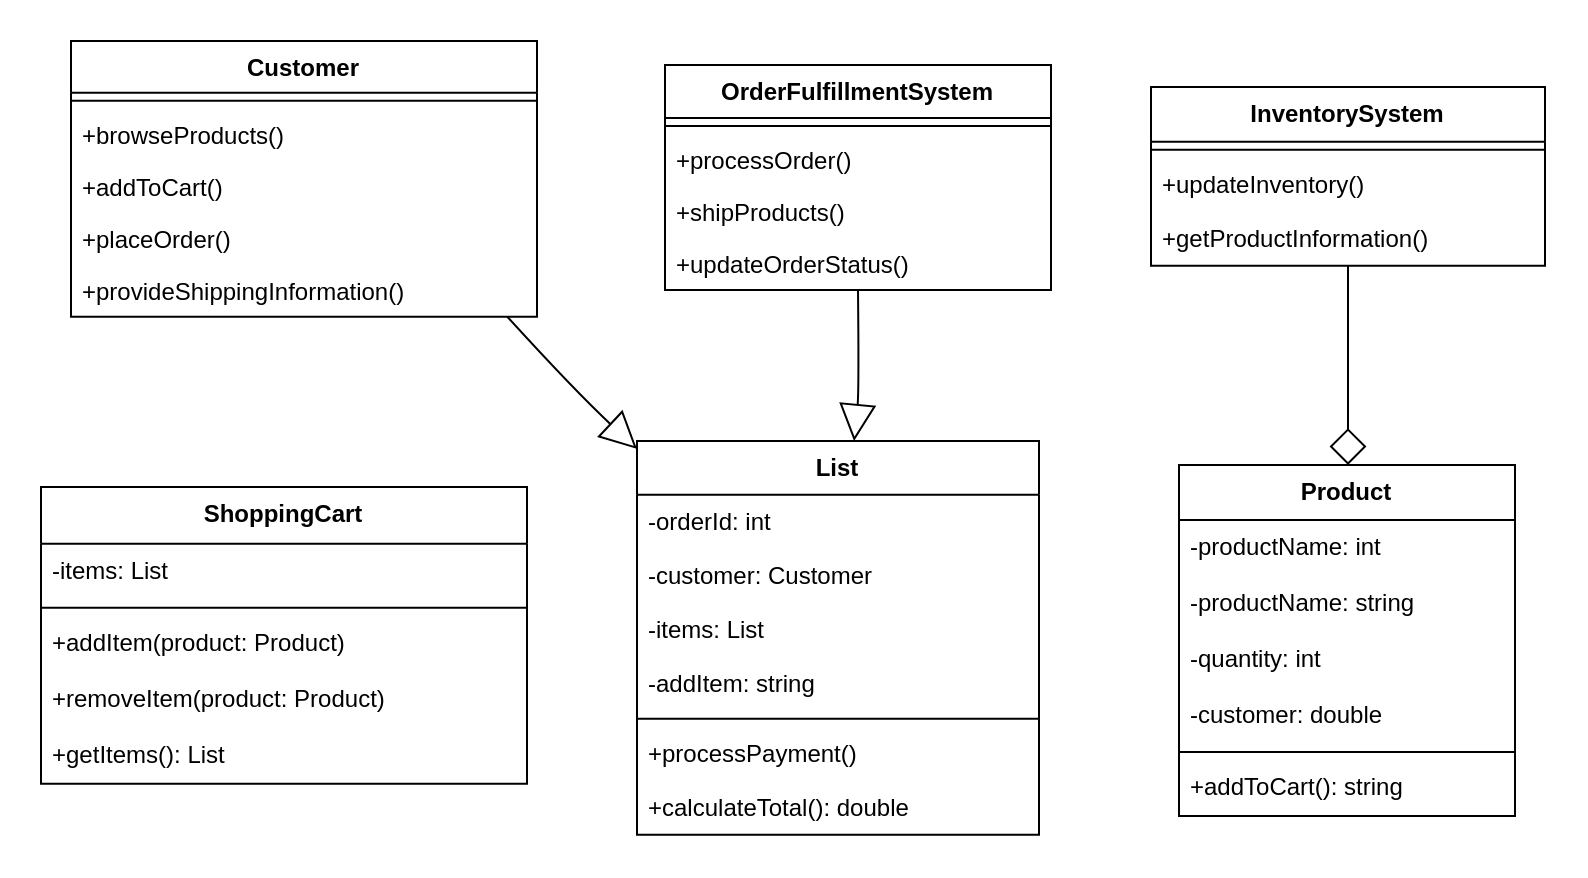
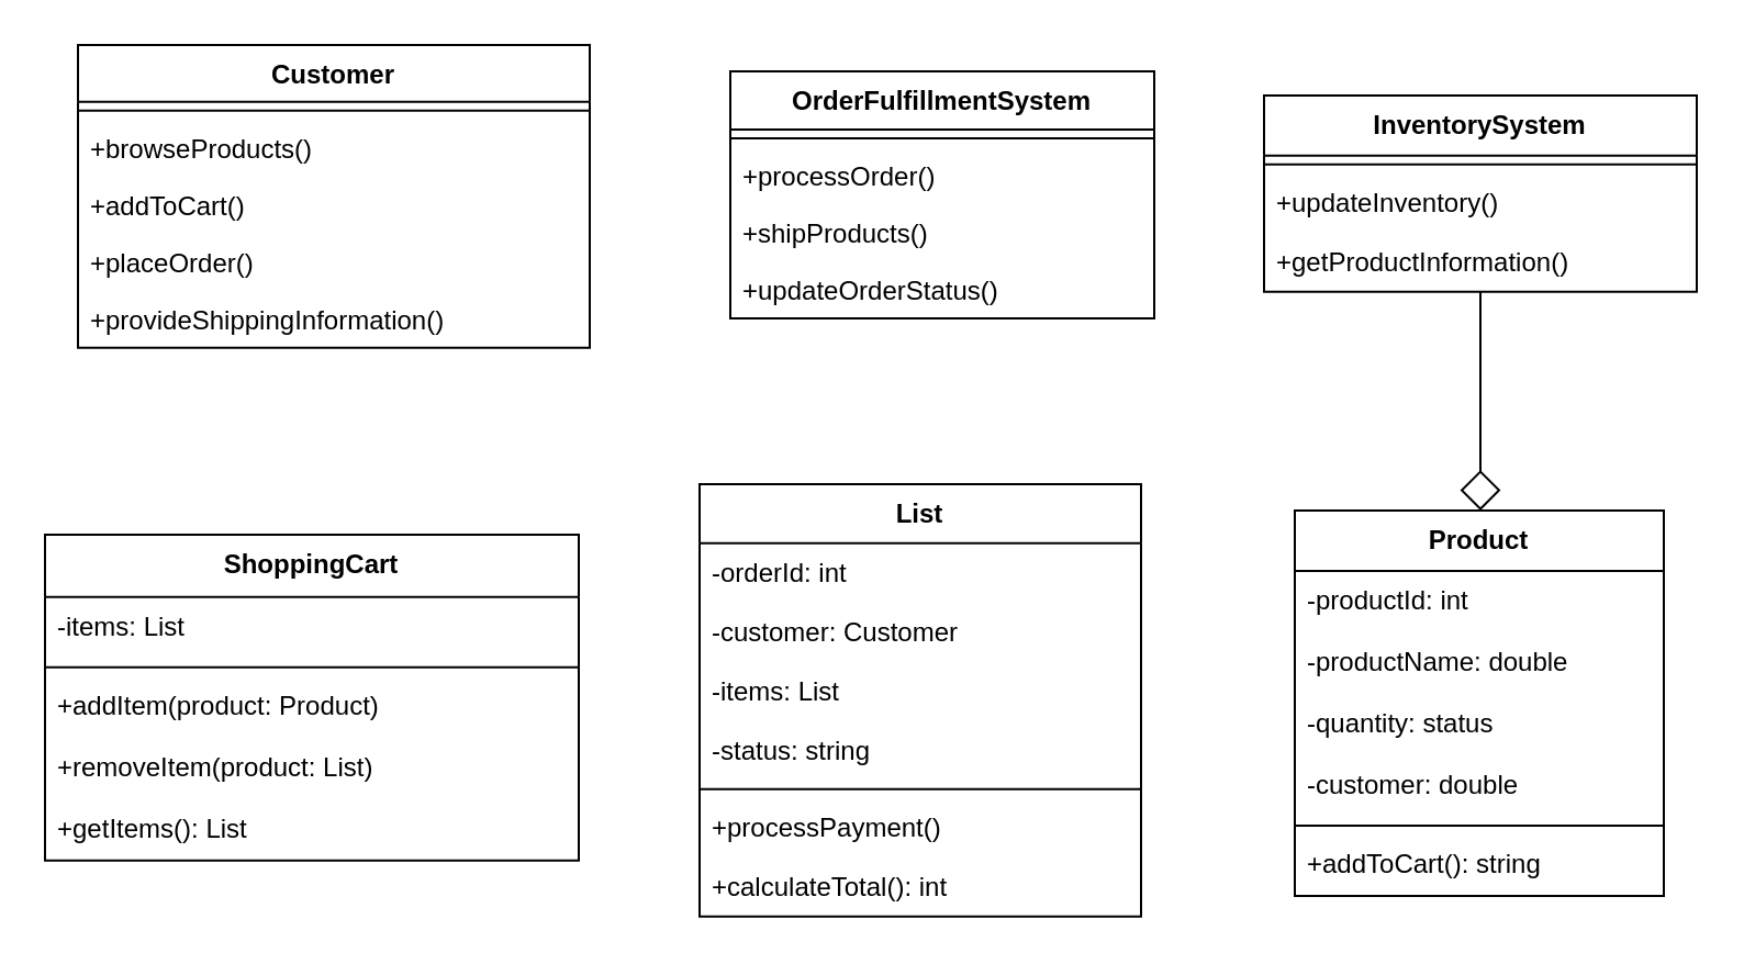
  <mxCell id="0" />
  <mxCell id="1" parent="0" />
  <mxCell id="2" value="Customer" style="swimlane;fontStyle=1;align=center;verticalAlign=top;childLayout=stackLayout;horizontal=1;startSize=25.818;horizontalStack=0;resizeParent=1;resizeParentMax=0;resizeLast=0;collapsible=0;marginBottom=0;" vertex="1" parent="1"><mxGeometry x="35" y="20" width="233" height="137.818" as="geometry" /></mxCell>
  <mxCell id="3" style="line;strokeWidth=1;fillColor=none;align=left;verticalAlign=middle;spacingTop=-1;spacingLeft=3;spacingRight=3;rotatable=0;labelPosition=right;points=[];portConstraint=eastwest;strokeColor=inherit;" vertex="1" parent="2"><mxGeometry y="25.818" width="233" height="8" as="geometry" /></mxCell>
  <mxCell id="4" value="+browseProducts()" style="text;strokeColor=none;fillColor=none;align=left;verticalAlign=top;spacingLeft=4;spacingRight=4;overflow=hidden;rotatable=0;points=[[0,0.5],[1,0.5]];portConstraint=eastwest;" vertex="1" parent="2"><mxGeometry y="33.818" width="233" height="26" as="geometry" /></mxCell>
  <mxCell id="5" value="+addToCart()" style="text;strokeColor=none;fillColor=none;align=left;verticalAlign=top;spacingLeft=4;spacingRight=4;overflow=hidden;rotatable=0;points=[[0,0.5],[1,0.5]];portConstraint=eastwest;" vertex="1" parent="2"><mxGeometry y="59.818" width="233" height="26" as="geometry" /></mxCell>
  <mxCell id="6" value="+placeOrder()" style="text;strokeColor=none;fillColor=none;align=left;verticalAlign=top;spacingLeft=4;spacingRight=4;overflow=hidden;rotatable=0;points=[[0,0.5],[1,0.5]];portConstraint=eastwest;" vertex="1" parent="2"><mxGeometry y="85.818" width="233" height="26" as="geometry" /></mxCell>
  <mxCell id="7" value="+provideShippingInformation()" style="text;strokeColor=none;fillColor=none;align=left;verticalAlign=top;spacingLeft=4;spacingRight=4;overflow=hidden;rotatable=0;points=[[0,0.5],[1,0.5]];portConstraint=eastwest;" vertex="1" parent="2"><mxGeometry y="111.818" width="233" height="26" as="geometry" /></mxCell>
  <mxCell id="8" value="InventorySystem" style="swimlane;fontStyle=1;align=center;verticalAlign=top;childLayout=stackLayout;horizontal=1;startSize=27.429;horizontalStack=0;resizeParent=1;resizeParentMax=0;resizeLast=0;collapsible=0;marginBottom=0;" vertex="1" parent="1"><mxGeometry x="575" y="43" width="197" height="89.429" as="geometry" /></mxCell>
  <mxCell id="9" style="line;strokeWidth=1;fillColor=none;align=left;verticalAlign=middle;spacingTop=-1;spacingLeft=3;spacingRight=3;rotatable=0;labelPosition=right;points=[];portConstraint=eastwest;strokeColor=inherit;" vertex="1" parent="8"><mxGeometry y="27.429" width="197" height="8" as="geometry" /></mxCell>
  <mxCell id="10" value="+updateInventory()" style="text;strokeColor=none;fillColor=none;align=left;verticalAlign=top;spacingLeft=4;spacingRight=4;overflow=hidden;rotatable=0;points=[[0,0.5],[1,0.5]];portConstraint=eastwest;" vertex="1" parent="8"><mxGeometry y="35.429" width="197" height="27" as="geometry" /></mxCell>
  <mxCell id="11" value="+getProductInformation()" style="text;strokeColor=none;fillColor=none;align=left;verticalAlign=top;spacingLeft=4;spacingRight=4;overflow=hidden;rotatable=0;points=[[0,0.5],[1,0.5]];portConstraint=eastwest;" vertex="1" parent="8"><mxGeometry y="62.429" width="197" height="27" as="geometry" /></mxCell>
  <mxCell id="12" value="OrderFulfillmentSystem" style="swimlane;fontStyle=1;align=center;verticalAlign=top;childLayout=stackLayout;horizontal=1;startSize=26.444;horizontalStack=0;resizeParent=1;resizeParentMax=0;resizeLast=0;collapsible=0;marginBottom=0;" vertex="1" parent="1"><mxGeometry x="332" y="32" width="193" height="112.444" as="geometry" /></mxCell>
  <mxCell id="13" style="line;strokeWidth=1;fillColor=none;align=left;verticalAlign=middle;spacingTop=-1;spacingLeft=3;spacingRight=3;rotatable=0;labelPosition=right;points=[];portConstraint=eastwest;strokeColor=inherit;" vertex="1" parent="12"><mxGeometry y="26.444" width="193" height="8" as="geometry" /></mxCell>
  <mxCell id="14" value="+processOrder()" style="text;strokeColor=none;fillColor=none;align=left;verticalAlign=top;spacingLeft=4;spacingRight=4;overflow=hidden;rotatable=0;points=[[0,0.5],[1,0.5]];portConstraint=eastwest;" vertex="1" parent="12"><mxGeometry y="34.444" width="193" height="26" as="geometry" /></mxCell>
  <mxCell id="15" value="+shipProducts()" style="text;strokeColor=none;fillColor=none;align=left;verticalAlign=top;spacingLeft=4;spacingRight=4;overflow=hidden;rotatable=0;points=[[0,0.5],[1,0.5]];portConstraint=eastwest;" vertex="1" parent="12"><mxGeometry y="60.444" width="193" height="26" as="geometry" /></mxCell>
  <mxCell id="16" value="+updateOrderStatus()" style="text;strokeColor=none;fillColor=none;align=left;verticalAlign=top;spacingLeft=4;spacingRight=4;overflow=hidden;rotatable=0;points=[[0,0.5],[1,0.5]];portConstraint=eastwest;" vertex="1" parent="12"><mxGeometry y="86.444" width="193" height="26" as="geometry" /></mxCell>
  <mxCell id="17" value="ShoppingCart" style="swimlane;fontStyle=1;align=center;verticalAlign=top;childLayout=stackLayout;horizontal=1;startSize=28.4;horizontalStack=0;resizeParent=1;resizeParentMax=0;resizeLast=0;collapsible=0;marginBottom=0;" vertex="1" parent="1"><mxGeometry x="20" y="243" width="243" height="148.4" as="geometry" /></mxCell>
  <mxCell id="18" value="-items: List" style="text;strokeColor=none;fillColor=none;align=left;verticalAlign=top;spacingLeft=4;spacingRight=4;overflow=hidden;rotatable=0;points=[[0,0.5],[1,0.5]];portConstraint=eastwest;" vertex="1" parent="17"><mxGeometry y="28.4" width="243" height="28" as="geometry" /></mxCell>
  <mxCell id="19" style="line;strokeWidth=1;fillColor=none;align=left;verticalAlign=middle;spacingTop=-1;spacingLeft=3;spacingRight=3;rotatable=0;labelPosition=right;points=[];portConstraint=eastwest;strokeColor=inherit;" vertex="1" parent="17"><mxGeometry y="56.4" width="243" height="8" as="geometry" /></mxCell>
  <mxCell id="20" value="+addItem(product: Product)" style="text;strokeColor=none;fillColor=none;align=left;verticalAlign=top;spacingLeft=4;spacingRight=4;overflow=hidden;rotatable=0;points=[[0,0.5],[1,0.5]];portConstraint=eastwest;" vertex="1" parent="17"><mxGeometry y="64.4" width="243" height="28" as="geometry" /></mxCell>
- <mxCell id="21" value="+removeItem(product: Product)" style="text;strokeColor=none;fillColor=none;align=left;verticalAlign=top;spacingLeft=4;spacingRight=4;overflow=hidden;rotatable=0;points=[[0,0.5],[1,0.5]];portConstraint=eastwest;" vertex="1" parent="17"><mxGeometry y="92.4" width="243" height="28" as="geometry" /></mxCell>
+ <mxCell id="21" value="+removeItem(product: List)" style="text;strokeColor=none;fillColor=none;align=left;verticalAlign=top;spacingLeft=4;spacingRight=4;overflow=hidden;rotatable=0;points=[[0,0.5],[1,0.5]];portConstraint=eastwest;" vertex="1" parent="17"><mxGeometry y="92.4" width="243" height="28" as="geometry" /></mxCell>
  <mxCell id="22" value="+getItems(): List" style="text;strokeColor=none;fillColor=none;align=left;verticalAlign=top;spacingLeft=4;spacingRight=4;overflow=hidden;rotatable=0;points=[[0,0.5],[1,0.5]];portConstraint=eastwest;" vertex="1" parent="17"><mxGeometry y="120.4" width="243" height="28" as="geometry" /></mxCell>
  <mxCell id="23" value="Product" style="swimlane;fontStyle=1;align=center;verticalAlign=top;childLayout=stackLayout;horizontal=1;startSize=27.5;horizontalStack=0;resizeParent=1;resizeParentMax=0;resizeLast=0;collapsible=0;marginBottom=0;" vertex="1" parent="1"><mxGeometry x="589" y="232" width="168" height="175.5" as="geometry" /></mxCell>
- <mxCell id="24" value="-productName: int" style="text;strokeColor=none;fillColor=none;align=left;verticalAlign=top;spacingLeft=4;spacingRight=4;overflow=hidden;rotatable=0;points=[[0,0.5],[1,0.5]];portConstraint=eastwest;" vertex="1" parent="23"><mxGeometry y="27.5" width="168" height="28" as="geometry" /></mxCell>
- <mxCell id="25" value="-productName: string" style="text;strokeColor=none;fillColor=none;align=left;verticalAlign=top;spacingLeft=4;spacingRight=4;overflow=hidden;rotatable=0;points=[[0,0.5],[1,0.5]];portConstraint=eastwest;" vertex="1" parent="23"><mxGeometry y="55.5" width="168" height="28" as="geometry" /></mxCell>
- <mxCell id="26" value="-quantity: int" style="text;strokeColor=none;fillColor=none;align=left;verticalAlign=top;spacingLeft=4;spacingRight=4;overflow=hidden;rotatable=0;points=[[0,0.5],[1,0.5]];portConstraint=eastwest;" vertex="1" parent="23"><mxGeometry y="83.5" width="168" height="28" as="geometry" /></mxCell>
+ <mxCell id="24" value="-productId: int" style="text;strokeColor=none;fillColor=none;align=left;verticalAlign=top;spacingLeft=4;spacingRight=4;overflow=hidden;rotatable=0;points=[[0,0.5],[1,0.5]];portConstraint=eastwest;" vertex="1" parent="23"><mxGeometry y="27.5" width="168" height="28" as="geometry" /></mxCell>
+ <mxCell id="25" value="-productName: double" style="text;strokeColor=none;fillColor=none;align=left;verticalAlign=top;spacingLeft=4;spacingRight=4;overflow=hidden;rotatable=0;points=[[0,0.5],[1,0.5]];portConstraint=eastwest;" vertex="1" parent="23"><mxGeometry y="55.5" width="168" height="28" as="geometry" /></mxCell>
+ <mxCell id="26" value="-quantity: status" style="text;strokeColor=none;fillColor=none;align=left;verticalAlign=top;spacingLeft=4;spacingRight=4;overflow=hidden;rotatable=0;points=[[0,0.5],[1,0.5]];portConstraint=eastwest;" vertex="1" parent="23"><mxGeometry y="83.5" width="168" height="28" as="geometry" /></mxCell>
  <mxCell id="27" value="-customer: double" style="text;strokeColor=none;fillColor=none;align=left;verticalAlign=top;spacingLeft=4;spacingRight=4;overflow=hidden;rotatable=0;points=[[0,0.5],[1,0.5]];portConstraint=eastwest;" vertex="1" parent="23"><mxGeometry y="111.5" width="168" height="28" as="geometry" /></mxCell>
  <mxCell id="28" style="line;strokeWidth=1;fillColor=none;align=left;verticalAlign=middle;spacingTop=-1;spacingLeft=3;spacingRight=3;rotatable=0;labelPosition=right;points=[];portConstraint=eastwest;strokeColor=inherit;" vertex="1" parent="23"><mxGeometry y="139.5" width="168" height="8" as="geometry" /></mxCell>
  <mxCell id="29" value="+addToCart(): string" style="text;strokeColor=none;fillColor=none;align=left;verticalAlign=top;spacingLeft=4;spacingRight=4;overflow=hidden;rotatable=0;points=[[0,0.5],[1,0.5]];portConstraint=eastwest;" vertex="1" parent="23"><mxGeometry y="147.5" width="168" height="28" as="geometry" /></mxCell>
  <mxCell id="30" value="List" style="swimlane;fontStyle=1;align=center;verticalAlign=top;childLayout=stackLayout;horizontal=1;startSize=26.857;horizontalStack=0;resizeParent=1;resizeParentMax=0;resizeLast=0;collapsible=0;marginBottom=0;" vertex="1" parent="1"><mxGeometry x="318" y="220" width="201" height="196.857" as="geometry" /></mxCell>
  <mxCell id="31" value="-orderId: int" style="text;strokeColor=none;fillColor=none;align=left;verticalAlign=top;spacingLeft=4;spacingRight=4;overflow=hidden;rotatable=0;points=[[0,0.5],[1,0.5]];portConstraint=eastwest;" vertex="1" parent="30"><mxGeometry y="26.857" width="201" height="27" as="geometry" /></mxCell>
  <mxCell id="32" value="-customer: Customer" style="text;strokeColor=none;fillColor=none;align=left;verticalAlign=top;spacingLeft=4;spacingRight=4;overflow=hidden;rotatable=0;points=[[0,0.5],[1,0.5]];portConstraint=eastwest;" vertex="1" parent="30"><mxGeometry y="53.857" width="201" height="27" as="geometry" /></mxCell>
  <mxCell id="33" value="-items: List" style="text;strokeColor=none;fillColor=none;align=left;verticalAlign=top;spacingLeft=4;spacingRight=4;overflow=hidden;rotatable=0;points=[[0,0.5],[1,0.5]];portConstraint=eastwest;" vertex="1" parent="30"><mxGeometry y="80.857" width="201" height="27" as="geometry" /></mxCell>
- <mxCell id="34" value="-addItem: string" style="text;strokeColor=none;fillColor=none;align=left;verticalAlign=top;spacingLeft=4;spacingRight=4;overflow=hidden;rotatable=0;points=[[0,0.5],[1,0.5]];portConstraint=eastwest;" vertex="1" parent="30"><mxGeometry y="107.857" width="201" height="27" as="geometry" /></mxCell>
+ <mxCell id="34" value="-status: string" style="text;strokeColor=none;fillColor=none;align=left;verticalAlign=top;spacingLeft=4;spacingRight=4;overflow=hidden;rotatable=0;points=[[0,0.5],[1,0.5]];portConstraint=eastwest;" vertex="1" parent="30"><mxGeometry y="107.857" width="201" height="27" as="geometry" /></mxCell>
  <mxCell id="35" style="line;strokeWidth=1;fillColor=none;align=left;verticalAlign=middle;spacingTop=-1;spacingLeft=3;spacingRight=3;rotatable=0;labelPosition=right;points=[];portConstraint=eastwest;strokeColor=inherit;" vertex="1" parent="30"><mxGeometry y="134.857" width="201" height="8" as="geometry" /></mxCell>
  <mxCell id="36" value="+processPayment()" style="text;strokeColor=none;fillColor=none;align=left;verticalAlign=top;spacingLeft=4;spacingRight=4;overflow=hidden;rotatable=0;points=[[0,0.5],[1,0.5]];portConstraint=eastwest;" vertex="1" parent="30"><mxGeometry y="142.857" width="201" height="27" as="geometry" /></mxCell>
- <mxCell id="37" value="+calculateTotal(): double" style="text;strokeColor=none;fillColor=none;align=left;verticalAlign=top;spacingLeft=4;spacingRight=4;overflow=hidden;rotatable=0;points=[[0,0.5],[1,0.5]];portConstraint=eastwest;" vertex="1" parent="30"><mxGeometry y="169.857" width="201" height="27" as="geometry" /></mxCell>
- <mxCell id="38" value="" style="curved=1;startArrow=none;endArrow=block;endSize=16;endFill=0;exitX=0.936;exitY=1;entryX=0.001;entryY=0.021;rounded=0;" edge="1" parent="1" source="2" target="30"><mxGeometry relative="1" as="geometry"><Array as="points"><mxPoint x="287" y="195" /></Array></mxGeometry></mxCell>
+ <mxCell id="37" value="+calculateTotal(): int" style="text;strokeColor=none;fillColor=none;align=left;verticalAlign=top;spacingLeft=4;spacingRight=4;overflow=hidden;rotatable=0;points=[[0,0.5],[1,0.5]];portConstraint=eastwest;" vertex="1" parent="30"><mxGeometry y="169.857" width="201" height="27" as="geometry" /></mxCell>
  <mxCell id="39" value="" style="curved=1;startArrow=none;endArrow=diamond;endSize=16;endFill=0;exitX=0.5;exitY=1;entryX=0.503;entryY=-0.003;rounded=0;" edge="1" parent="1" source="8" target="23"><mxGeometry relative="1" as="geometry"><Array as="points" /></mxGeometry></mxCell>
- <mxCell id="40" value="" style="curved=1;startArrow=none;endArrow=block;endSize=16;endFill=0;exitX=0.5;exitY=0.996;entryX=0.54;entryY=0;rounded=0;" edge="1" parent="1" source="12" target="30"><mxGeometry relative="1" as="geometry"><Array as="points"><mxPoint x="429" y="195" /></Array></mxGeometry></mxCell>
